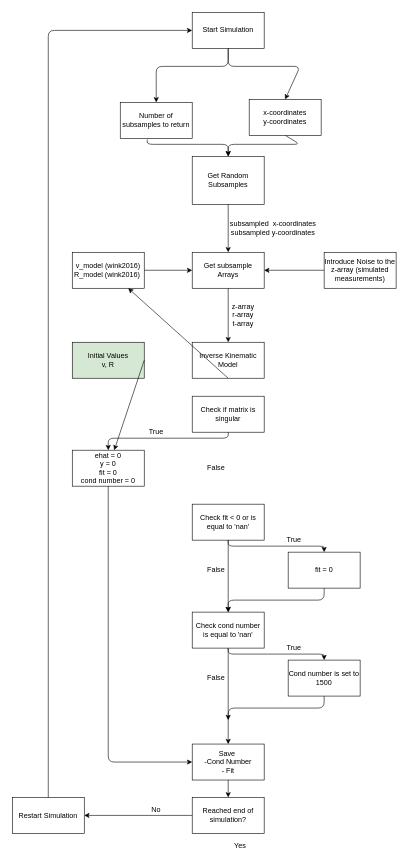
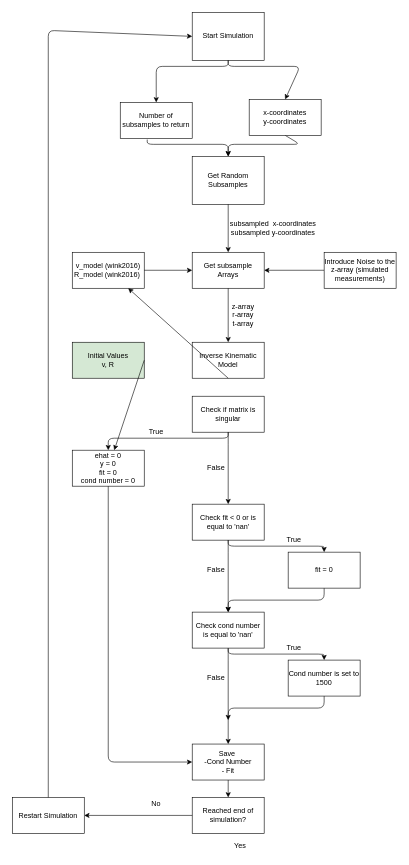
  <mxCell id="0" />
  <mxCell id="1" parent="0" />
  <mxCell id="2" value="Get Random Subsamples" style="rounded=0;whiteSpace=wrap;html=1;" vertex="1" parent="1"><mxGeometry x="320" y="260" width="120" height="80" as="geometry" /></mxCell>
  <mxCell id="3" value="" style="endArrow=classic;html=1;entryX=0.5;entryY=0;entryDx=0;entryDy=0;exitX=0.375;exitY=1.033;exitDx=0;exitDy=0;exitPerimeter=0;" edge="1" parent="1" source="6" target="2"><mxGeometry width="50" height="50" relative="1" as="geometry"><mxPoint x="100" y="540" as="sourcePoint" /><mxPoint x="400" y="550" as="targetPoint" /><Array as="points"><mxPoint x="245" y="240" /><mxPoint x="380" y="240" /></Array></mxGeometry></mxCell>
  <mxCell id="4" value="" style="endArrow=classic;html=1;exitX=0.5;exitY=1;exitDx=0;exitDy=0;entryX=0.5;entryY=0;entryDx=0;entryDy=0;" edge="1" parent="1" source="5" target="2"><mxGeometry width="50" height="50" relative="1" as="geometry"><mxPoint x="100" y="660" as="sourcePoint" /><mxPoint x="160" y="600" as="targetPoint" /><Array as="points"><mxPoint x="500" y="240" /><mxPoint x="380" y="240" /></Array></mxGeometry></mxCell>
  <mxCell id="5" value="x-coordinates&lt;br&gt;y-coordinates" style="rounded=0;whiteSpace=wrap;html=1;" vertex="1" parent="1"><mxGeometry x="415" y="165" width="120" height="60" as="geometry" /></mxCell>
  <mxCell id="6" value="Number of subsamples to return" style="rounded=0;whiteSpace=wrap;html=1;" vertex="1" parent="1"><mxGeometry x="200" y="170" width="120" height="60" as="geometry" /></mxCell>
  <mxCell id="7" value="" style="endArrow=classic;html=1;exitX=0.5;exitY=1;exitDx=0;exitDy=0;entryX=0.5;entryY=0;entryDx=0;entryDy=0;" edge="1" parent="1" source="2" target="8"><mxGeometry width="50" height="50" relative="1" as="geometry"><mxPoint x="350" y="580" as="sourcePoint" /><mxPoint x="380" y="450" as="targetPoint" /></mxGeometry></mxCell>
  <mxCell id="8" value="Get subsample Arrays" style="rounded=0;whiteSpace=wrap;html=1;" vertex="1" parent="1"><mxGeometry x="320" y="420" width="120" height="60" as="geometry" /></mxCell>
  <mxCell id="9" value="subsampled &amp;nbsp;x-coordinates&lt;br&gt;subsampled y-coordinates" style="text;html=1;strokeColor=none;fillColor=none;align=center;verticalAlign=middle;whiteSpace=wrap;rounded=0;" vertex="1" parent="1"><mxGeometry x="380" y="360" width="150" height="40" as="geometry" /></mxCell>
  <mxCell id="10" value="" style="endArrow=classic;html=1;entryX=1;entryY=0.5;entryDx=0;entryDy=0;" edge="1" parent="1" target="8"><mxGeometry width="50" height="50" relative="1" as="geometry"><mxPoint x="540" y="450" as="sourcePoint" /><mxPoint x="400" y="500" as="targetPoint" /></mxGeometry></mxCell>
  <mxCell id="11" value="Introduce Noise to the z-array (simulated measurements)" style="rounded=0;whiteSpace=wrap;html=1;" vertex="1" parent="1"><mxGeometry x="540" y="420" width="120" height="60" as="geometry" /></mxCell>
  <mxCell id="12" value="Inverse Kinematic Model" style="rounded=0;whiteSpace=wrap;html=1;" vertex="1" parent="1"><mxGeometry x="320" y="570" width="120" height="60" as="geometry" /></mxCell>
  <mxCell id="13" value="" style="endArrow=classic;html=1;exitX=0.5;exitY=1;exitDx=0;exitDy=0;" edge="1" parent="1" source="8" target="12"><mxGeometry width="50" height="50" relative="1" as="geometry"><mxPoint x="350" y="550" as="sourcePoint" /><mxPoint x="400" y="500" as="targetPoint" /></mxGeometry></mxCell>
  <mxCell id="14" value="z-array&lt;br&gt;r-array&lt;br&gt;t-array" style="text;html=1;strokeColor=none;fillColor=none;align=center;verticalAlign=middle;whiteSpace=wrap;rounded=0;" vertex="1" parent="1"><mxGeometry x="380" y="500" width="50" height="50" as="geometry" /></mxCell>
  <mxCell id="15" value="v_model (wink2016)&lt;br&gt;R_model (wink2016)&amp;nbsp;" style="rounded=0;whiteSpace=wrap;html=1;" vertex="1" parent="1"><mxGeometry x="120" y="420" width="120" height="60" as="geometry" /></mxCell>
  <mxCell id="16" value="" style="endArrow=classic;html=1;exitX=1;exitY=0.5;exitDx=0;exitDy=0;entryX=0;entryY=0.5;entryDx=0;entryDy=0;" edge="1" parent="1" source="15" target="8"><mxGeometry width="50" height="50" relative="1" as="geometry"><mxPoint x="350" y="550" as="sourcePoint" /><mxPoint x="400" y="500" as="targetPoint" /></mxGeometry></mxCell>
  <mxCell id="17" value="Initial Values&lt;br&gt;v, R" style="rounded=0;whiteSpace=wrap;html=1;fillColor=#d5e8d4;" vertex="1" parent="1"><mxGeometry x="120" y="570" width="120" height="60" as="geometry" /></mxCell>
  <mxCell id="18" value="" style="endArrow=classic;html=1;exitX=1;exitY=0.5;exitDx=0;exitDy=0;" edge="1" parent="1" source="17" target="23"><mxGeometry width="50" height="50" relative="1" as="geometry"><mxPoint x="350" y="550" as="sourcePoint" /><mxPoint x="400" y="500" as="targetPoint" /></mxGeometry></mxCell>
  <mxCell id="19" value="Check if matrix is singular" style="rounded=0;whiteSpace=wrap;html=1;" vertex="1" parent="1"><mxGeometry x="320" y="660" width="120" height="60" as="geometry" /></mxCell>
  <mxCell id="20" value="" style="endArrow=classic;html=1;exitX=0.5;exitY=1;exitDx=0;exitDy=0;" edge="1" parent="1" source="12" target="15"><mxGeometry width="50" height="50" relative="1" as="geometry"><mxPoint x="350" y="550" as="sourcePoint" /><mxPoint x="400" y="500" as="targetPoint" /></mxGeometry></mxCell>
+ <mxCell id="21" value="" style="endArrow=classic;html=1;exitX=0.5;exitY=1;exitDx=0;exitDy=0;entryX=0.5;entryY=0;entryDx=0;entryDy=0;" edge="1" parent="1" source="19" target="22"><mxGeometry width="50" height="50" relative="1" as="geometry"><mxPoint x="350" y="580" as="sourcePoint" /><mxPoint x="240" y="770" as="targetPoint" /><Array as="points"><mxPoint x="380" y="730" /></Array></mxGeometry></mxCell>
  <mxCell id="22" value="Check fit &amp;lt; 0 or is equal to 'nan'" style="rounded=0;whiteSpace=wrap;html=1;" vertex="1" parent="1"><mxGeometry x="320" y="840" width="120" height="60" as="geometry" /></mxCell>
  <mxCell id="23" value="ehat = 0&lt;br&gt;y = 0&lt;br&gt;fit = 0&lt;br&gt;cond number = 0" style="rounded=0;whiteSpace=wrap;html=1;" vertex="1" parent="1"><mxGeometry x="120" y="750" width="120" height="60" as="geometry" /></mxCell>
  <mxCell id="24" value="" style="endArrow=classic;html=1;exitX=0.5;exitY=1;exitDx=0;exitDy=0;entryX=0.5;entryY=0;entryDx=0;entryDy=0;" edge="1" parent="1" source="19" target="23"><mxGeometry width="50" height="50" relative="1" as="geometry"><mxPoint x="350" y="580" as="sourcePoint" /><mxPoint x="400" y="530" as="targetPoint" /><Array as="points"><mxPoint x="380" y="730" /><mxPoint x="180" y="730" /></Array></mxGeometry></mxCell>
  <mxCell id="25" value="True" style="text;html=1;strokeColor=none;fillColor=none;align=center;verticalAlign=middle;whiteSpace=wrap;rounded=0;" vertex="1" parent="1"><mxGeometry x="240" y="710" width="40" height="20" as="geometry" /></mxCell>
  <mxCell id="26" value="False" style="text;html=1;strokeColor=none;fillColor=none;align=center;verticalAlign=middle;whiteSpace=wrap;rounded=0;" vertex="1" parent="1"><mxGeometry x="340" y="770" width="40" height="20" as="geometry" /></mxCell>
  <mxCell id="27" value="" style="endArrow=classic;html=1;exitX=0.5;exitY=1;exitDx=0;exitDy=0;entryX=0;entryY=0.5;entryDx=0;entryDy=0;" edge="1" parent="1" source="23" target="41"><mxGeometry width="50" height="50" relative="1" as="geometry"><mxPoint x="670" y="670" as="sourcePoint" /><mxPoint x="180" y="1010" as="targetPoint" /><Array as="points"><mxPoint x="180" y="1270" /></Array></mxGeometry></mxCell>
  <mxCell id="28" value="" style="endArrow=classic;html=1;exitX=0.5;exitY=1;exitDx=0;exitDy=0;entryX=0.5;entryY=0;entryDx=0;entryDy=0;" edge="1" parent="1" target="39"><mxGeometry width="50" height="50" relative="1" as="geometry"><mxPoint x="380" y="900" as="sourcePoint" /><mxPoint x="380" y="1020" as="targetPoint" /><Array as="points"><mxPoint x="380" y="910" /></Array></mxGeometry></mxCell>
  <mxCell id="29" value="" style="endArrow=classic;html=1;exitX=0.5;exitY=1;exitDx=0;exitDy=0;entryX=0.5;entryY=0;entryDx=0;entryDy=0;" edge="1" parent="1" target="31"><mxGeometry width="50" height="50" relative="1" as="geometry"><mxPoint x="380" y="900" as="sourcePoint" /><mxPoint x="540" y="925" as="targetPoint" /><Array as="points"><mxPoint x="380" y="910" /><mxPoint x="540" y="910" /></Array></mxGeometry></mxCell>
  <mxCell id="30" value="" style="endArrow=classic;html=1;exitX=0.5;exitY=1;exitDx=0;exitDy=0;entryX=0.5;entryY=0;entryDx=0;entryDy=0;" edge="1" parent="1" source="31"><mxGeometry width="50" height="50" relative="1" as="geometry"><mxPoint x="540" y="985" as="sourcePoint" /><mxPoint x="380" y="1020" as="targetPoint" /><Array as="points"><mxPoint x="540" y="1000" /><mxPoint x="380" y="1000" /></Array></mxGeometry></mxCell>
  <mxCell id="31" value="fit = 0" style="rounded=0;whiteSpace=wrap;html=1;" vertex="1" parent="1"><mxGeometry x="480" y="920" width="120" height="60" as="geometry" /></mxCell>
  <mxCell id="32" value="True" style="text;html=1;strokeColor=none;fillColor=none;align=center;verticalAlign=middle;whiteSpace=wrap;rounded=0;" vertex="1" parent="1"><mxGeometry x="470" y="890" width="40" height="20" as="geometry" /></mxCell>
  <mxCell id="33" value="False" style="text;html=1;strokeColor=none;fillColor=none;align=center;verticalAlign=middle;whiteSpace=wrap;rounded=0;" vertex="1" parent="1"><mxGeometry x="340" y="940" width="40" height="20" as="geometry" /></mxCell>
  <mxCell id="34" value="" style="endArrow=classic;html=1;exitX=0.5;exitY=1;exitDx=0;exitDy=0;entryX=0.5;entryY=0;entryDx=0;entryDy=0;" edge="1" parent="1" source="39"><mxGeometry width="50" height="50" relative="1" as="geometry"><mxPoint x="380" y="1080" as="sourcePoint" /><mxPoint x="380" y="1200" as="targetPoint" /><Array as="points"><mxPoint x="380" y="1090" /></Array></mxGeometry></mxCell>
  <mxCell id="35" value="" style="endArrow=classic;html=1;exitX=0.5;exitY=1;exitDx=0;exitDy=0;entryX=0.5;entryY=0;entryDx=0;entryDy=0;" edge="1" parent="1"><mxGeometry width="50" height="50" relative="1" as="geometry"><mxPoint x="380" y="1080" as="sourcePoint" /><mxPoint x="540" y="1100" as="targetPoint" /><Array as="points"><mxPoint x="380" y="1090" /><mxPoint x="540" y="1090" /></Array></mxGeometry></mxCell>
  <mxCell id="36" value="" style="endArrow=classic;html=1;exitX=0.5;exitY=1;exitDx=0;exitDy=0;entryX=0.5;entryY=0;entryDx=0;entryDy=0;" edge="1" parent="1" target="41"><mxGeometry width="50" height="50" relative="1" as="geometry"><mxPoint x="540" y="1160" as="sourcePoint" /><mxPoint x="380" y="1200" as="targetPoint" /><Array as="points"><mxPoint x="540" y="1180" /><mxPoint x="380" y="1180" /></Array></mxGeometry></mxCell>
  <mxCell id="37" value="True" style="text;html=1;strokeColor=none;fillColor=none;align=center;verticalAlign=middle;whiteSpace=wrap;rounded=0;" vertex="1" parent="1"><mxGeometry x="470" y="1070" width="40" height="20" as="geometry" /></mxCell>
  <mxCell id="38" value="False" style="text;html=1;strokeColor=none;fillColor=none;align=center;verticalAlign=middle;whiteSpace=wrap;rounded=0;" vertex="1" parent="1"><mxGeometry x="340" y="1120" width="40" height="20" as="geometry" /></mxCell>
  <mxCell id="39" value="Check cond number is equal to 'nan'" style="rounded=0;whiteSpace=wrap;html=1;" vertex="1" parent="1"><mxGeometry x="320" y="1020" width="120" height="60" as="geometry" /></mxCell>
  <mxCell id="40" value="Cond number is set to 1500" style="rounded=0;whiteSpace=wrap;html=1;" vertex="1" parent="1"><mxGeometry x="480" y="1100" width="120" height="60" as="geometry" /></mxCell>
  <mxCell id="41" value="Save&amp;nbsp;&lt;br&gt;-Cond Number&lt;br&gt;- Fit" style="rounded=0;whiteSpace=wrap;html=1;" vertex="1" parent="1"><mxGeometry x="320" y="1240" width="120" height="60" as="geometry" /></mxCell>
  <mxCell id="42" value="Reached end of simulation?" style="rounded=0;whiteSpace=wrap;html=1;" vertex="1" parent="1"><mxGeometry x="320" y="1329" width="120" height="60" as="geometry" /></mxCell>
  <mxCell id="43" value="" style="endArrow=classic;html=1;exitX=0.5;exitY=1;exitDx=0;exitDy=0;entryX=0.5;entryY=0;entryDx=0;entryDy=0;" edge="1" parent="1" source="41" target="42"><mxGeometry width="50" height="50" relative="1" as="geometry"><mxPoint x="310" y="1290" as="sourcePoint" /><mxPoint x="360" y="1240" as="targetPoint" /></mxGeometry></mxCell>
  <mxCell id="44" value="Yes&lt;br&gt;" style="text;html=1;strokeColor=none;fillColor=none;align=center;verticalAlign=middle;whiteSpace=wrap;rounded=0;" vertex="1" parent="1"><mxGeometry x="380" y="1400" width="40" height="20" as="geometry" /></mxCell>
  <mxCell id="45" value="" style="endArrow=classic;html=1;exitX=0;exitY=0.5;exitDx=0;exitDy=0;entryX=1;entryY=0.5;entryDx=0;entryDy=0;" edge="1" parent="1" source="42" target="46"><mxGeometry width="50" height="50" relative="1" as="geometry"><mxPoint x="310" y="1290" as="sourcePoint" /><mxPoint x="200" y="1366" as="targetPoint" /></mxGeometry></mxCell>
  <mxCell id="46" value="Restart Simulation" style="rounded=0;whiteSpace=wrap;html=1;" vertex="1" parent="1"><mxGeometry x="20" y="1329" width="120" height="60" as="geometry" /></mxCell>
- <mxCell id="47" value="No" style="text;html=1;strokeColor=none;fillColor=none;align=center;verticalAlign=middle;whiteSpace=wrap;rounded=0;" vertex="1" parent="1"><mxGeometry x="240" y="1340" width="40" height="20" as="geometry" /></mxCell>
+ <mxCell id="47" value="No" style="text;html=1;strokeColor=none;fillColor=none;align=center;verticalAlign=middle;whiteSpace=wrap;rounded=0;" vertex="1" parent="1"><mxGeometry x="240" y="1330" width="40" height="20" as="geometry" /></mxCell>
  <mxCell id="48" value="" style="endArrow=classic;html=1;exitX=0.5;exitY=0;exitDx=0;exitDy=0;entryX=0;entryY=0.5;entryDx=0;entryDy=0;" edge="1" parent="1" source="46" target="49"><mxGeometry width="50" height="50" relative="1" as="geometry"><mxPoint x="310" y="1090" as="sourcePoint" /><mxPoint x="80" y="50" as="targetPoint" /><Array as="points"><mxPoint x="80" y="50" /></Array></mxGeometry></mxCell>
- <mxCell id="49" value="Start Simulation" style="rounded=0;whiteSpace=wrap;html=1;" vertex="1" parent="1"><mxGeometry x="320" y="20" width="120" height="60" as="geometry" /></mxCell>
+ <mxCell id="49" value="Start Simulation" style="rounded=0;whiteSpace=wrap;html=1;" vertex="1" parent="1"><mxGeometry x="320" y="20" width="120" height="80" as="geometry" /></mxCell>
  <mxCell id="50" value="" style="endArrow=classic;html=1;exitX=0.5;exitY=1;exitDx=0;exitDy=0;entryX=0.5;entryY=0;entryDx=0;entryDy=0;" edge="1" parent="1" source="49" target="6"><mxGeometry width="50" height="50" relative="1" as="geometry"><mxPoint x="310" y="350" as="sourcePoint" /><mxPoint x="360" y="300" as="targetPoint" /><Array as="points"><mxPoint x="380" y="110" /><mxPoint x="260" y="110" /></Array></mxGeometry></mxCell>
  <mxCell id="51" value="" style="endArrow=classic;html=1;exitX=0.5;exitY=1;exitDx=0;exitDy=0;entryX=0.5;entryY=0;entryDx=0;entryDy=0;" edge="1" parent="1" source="49" target="5"><mxGeometry width="50" height="50" relative="1" as="geometry"><mxPoint x="310" y="350" as="sourcePoint" /><mxPoint x="360" y="300" as="targetPoint" /><Array as="points"><mxPoint x="380" y="110" /><mxPoint x="500" y="110" /></Array></mxGeometry></mxCell>
